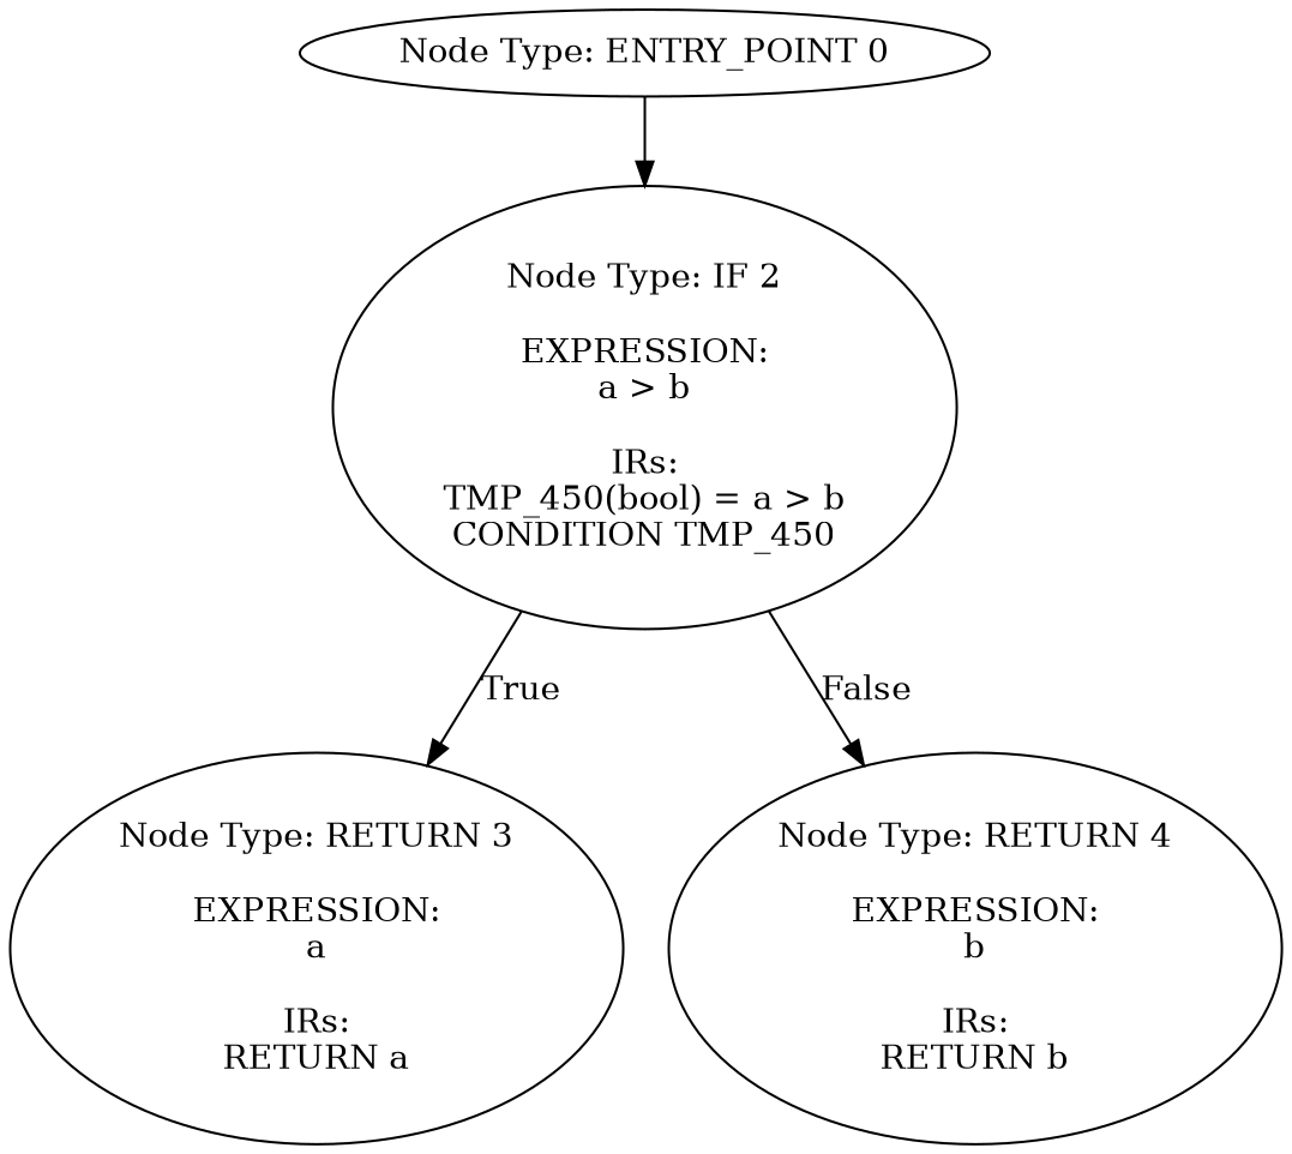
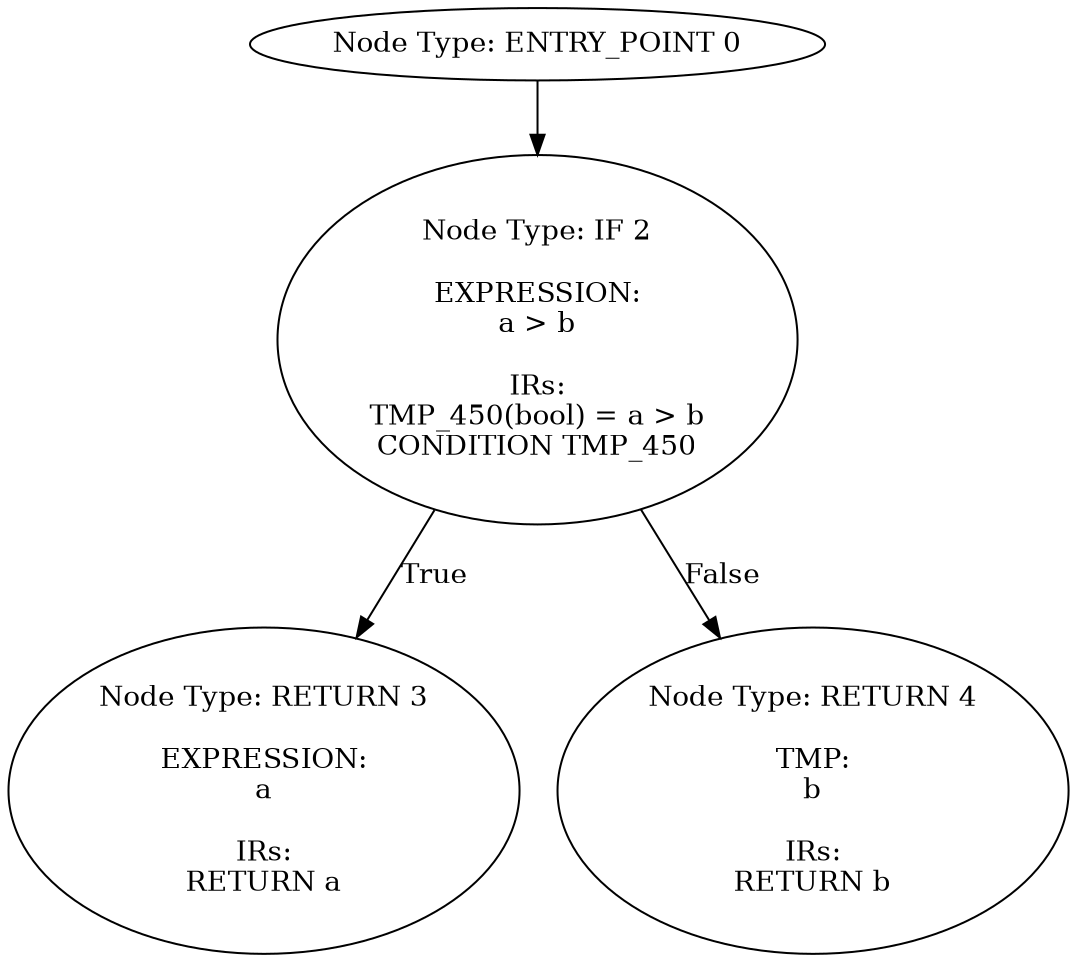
  digraph {
    n1 [label="Node Type: ENTRY_POINT 0\n"]
    n2 [label="Node Type: IF 2\n\nEXPRESSION:\na > b\n\nIRs:\nTMP_450(bool) = a > b\nCONDITION TMP_450"]
    n3 [label="Node Type: RETURN 3\n\nEXPRESSION:\na\n\nIRs:\nRETURN a"]
-   n4 [label="Node Type: RETURN 4\n\nEXPRESSION:\nb\n\nIRs:\nRETURN b"]
+   n4 [label="Node Type: RETURN 4\n\nTMP:\nb\n\nIRs:\nRETURN b"]
    n1 -> n2
    n2 -> n3 [label=True]
    n2 -> n4 [label=False]
  }
